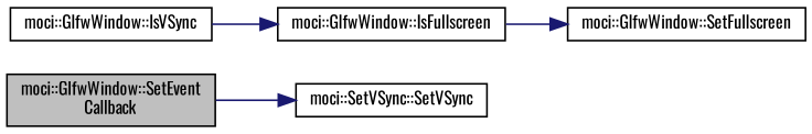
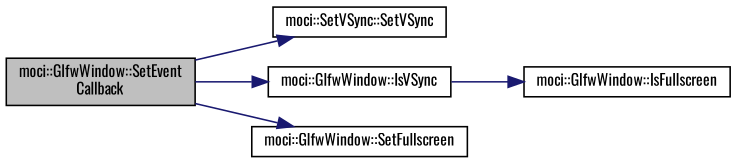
  digraph {
    fontname=Oswald
    rankdir=LR
    node [color=black fillcolor=white fontname=Oswald fontsize=10 shape=record style=filled]
    edge [color=midnightblue fontname=Oswald fontsize=10 labelfontname=Helvetica labelfontsize=10 style=solid]
    n1 [fillcolor=grey75 fontcolor=black height=0.2 label="moci::GlfwWindow::SetEvent\lCallback" width=0.4]
    n2 [height=0.2 label="moci::SetVSync::SetVSync" width=0.4]
    n3 [height=0.2 label="moci::GlfwWindow::IsVSync" width=0.4]
    n4 [height=0.2 label="moci::GlfwWindow::SetFullscreen" width=0.4]
    n5 [height=0.2 label="moci::GlfwWindow::IsFullscreen" width=0.4]
    n1 -> n2
-   n5 -> n4
+   n1 -> n3
+   n1 -> n4
    n3 -> n5
  }
